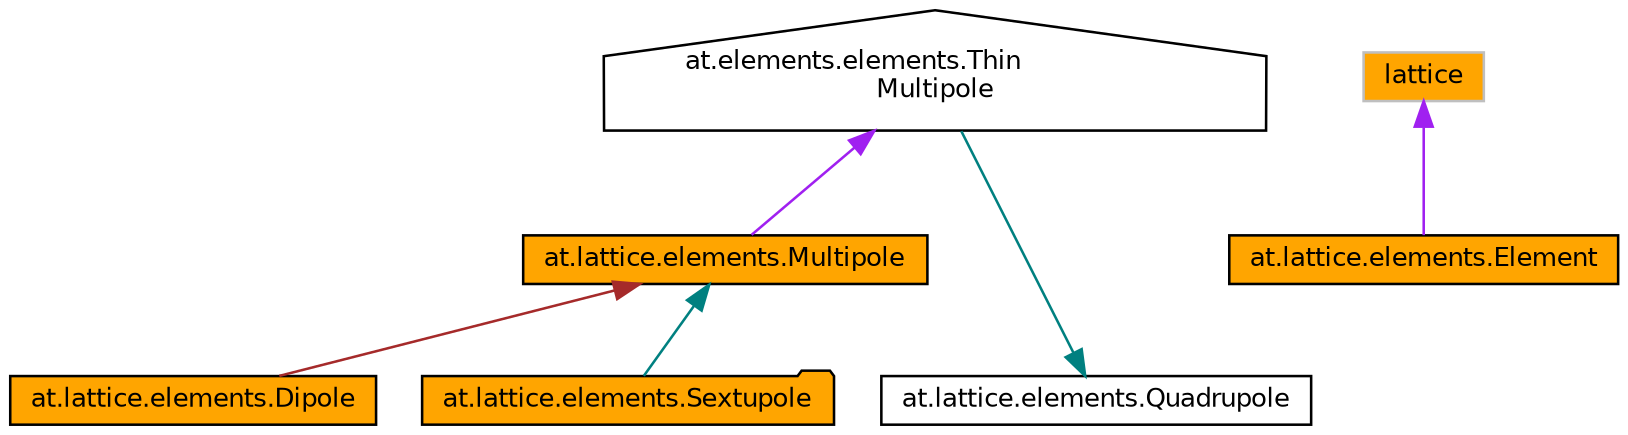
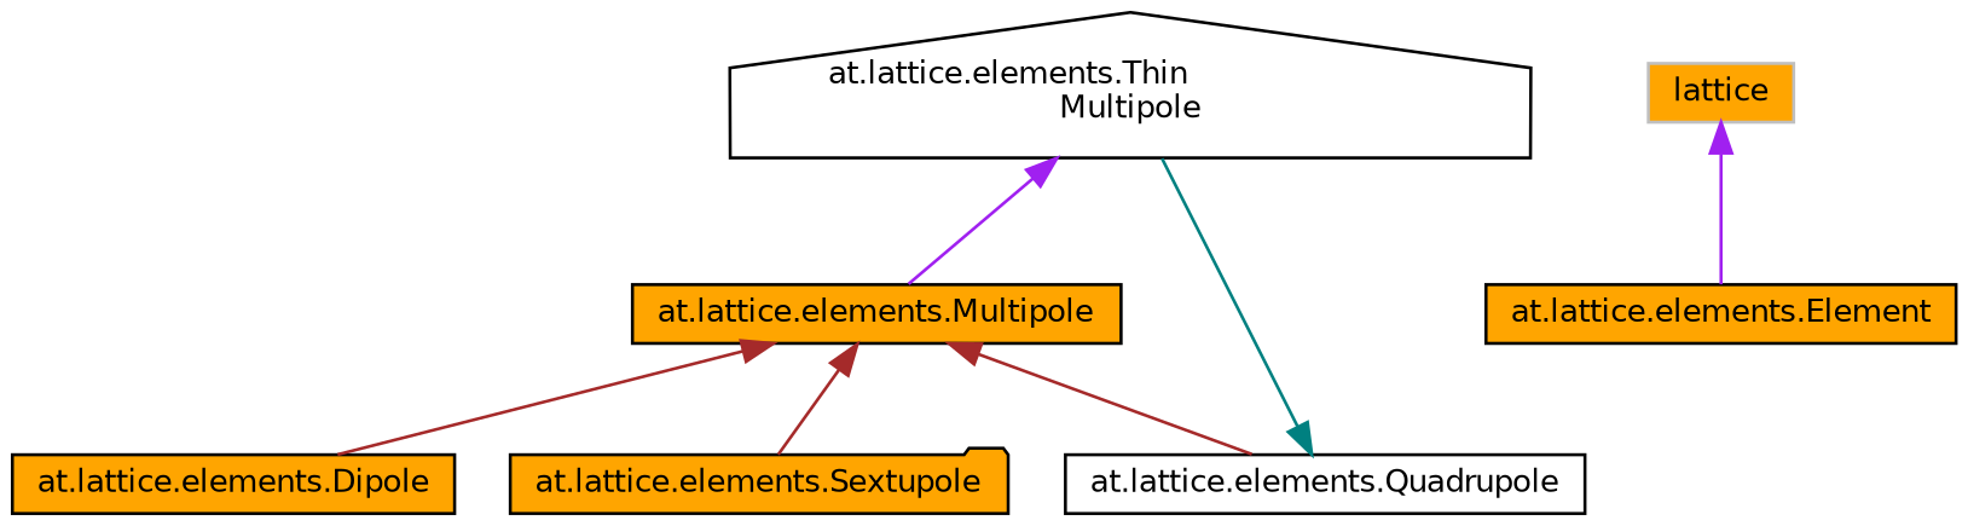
  digraph {
    rankdir=TB
    node [color=black fillcolor=orange fontname=Helvetica fontsize=10 shape=box style=filled]
    edge [color=purple dir=back fontname=Helvetica fontsize=10 labelfontname=Helvetica labelfontsize=10 style=solid]
-   n1 [fillcolor=white fontcolor=black height=0.2 label="at.elements.elements.Thin\lMultipole" shape=house width=0.4]
+   n1 [fillcolor=white fontcolor=black height=0.2 label="at.lattice.elements.Thin\lMultipole" shape=house width=0.4]
    n2 [height=0.2 label="at.lattice.elements.Multipole" width=0.4]
    n3 [height=0.2 label="at.lattice.elements.Dipole" width=0.4]
    n4 [fillcolor=white height=0.2 label="at.lattice.elements.Quadrupole" width=0.4]
    n5 [height=0.2 label="at.lattice.elements.Sextupole" shape=folder width=0.4]
    n6 [height=0.2 label="at.lattice.elements.Element" width=0.4]
    n7 [color=grey75 height=0.2 label=lattice width=0.4]
    n1 -> n2
    n2 -> n3 [color=brown]
-   n2 -> n5 [color=teal]
+   n2 -> n4 [color=brown]
+   n2 -> n5 [color=brown]
    n4 -> n1 [color=teal]
    n7 -> n6
  }
